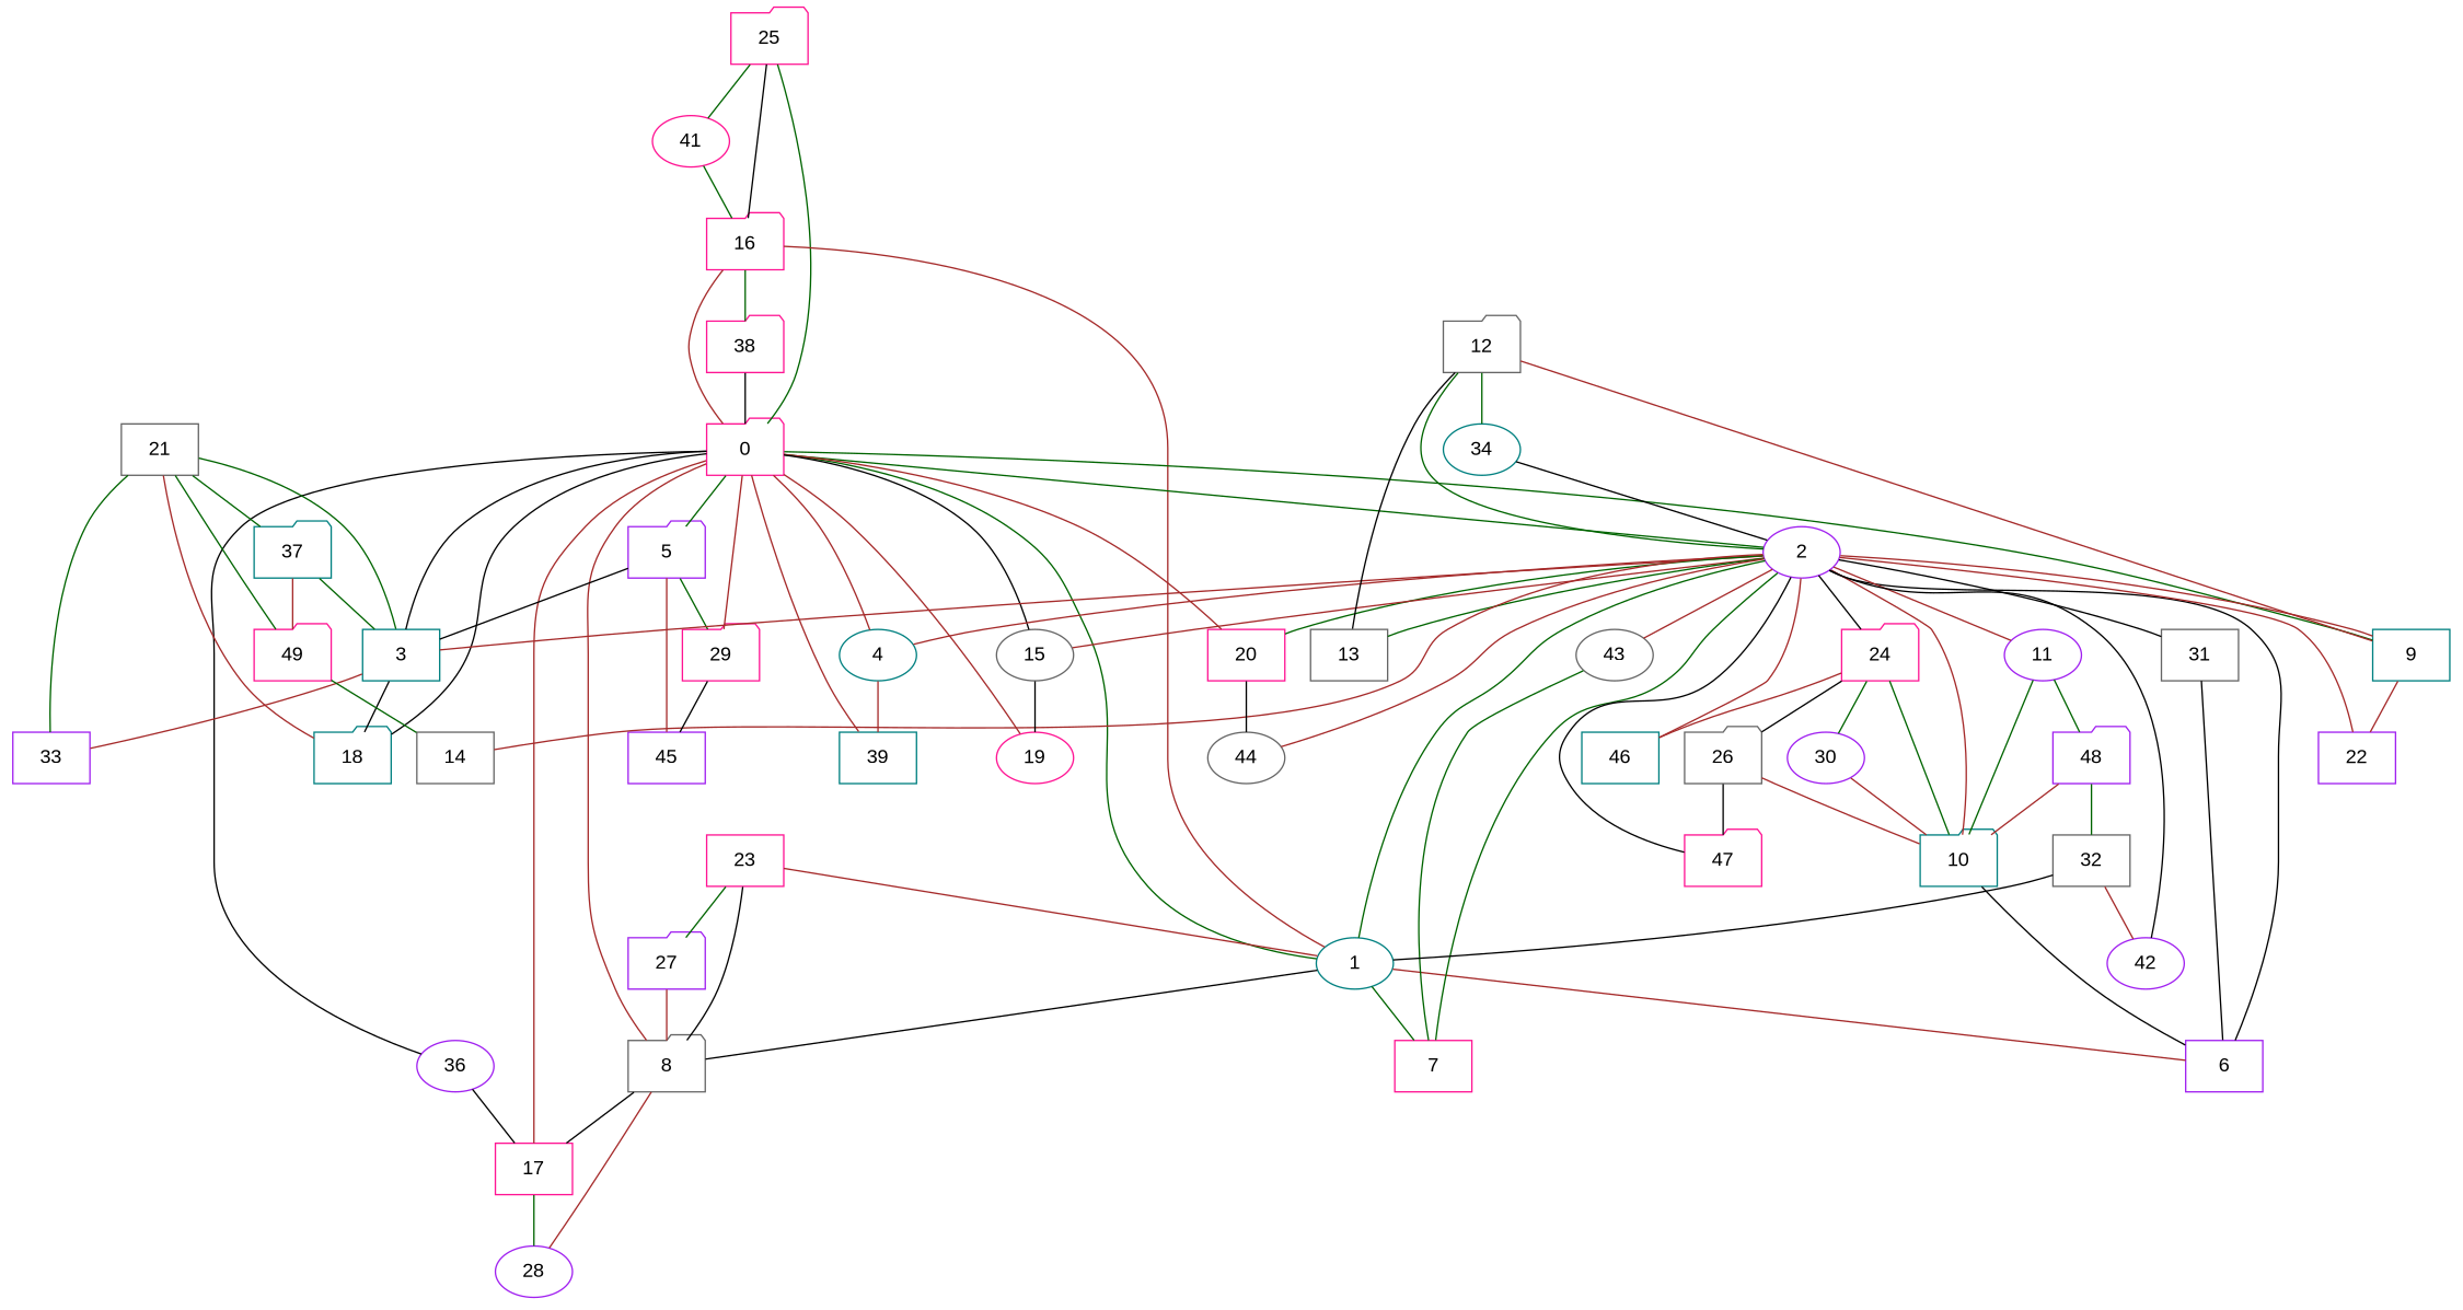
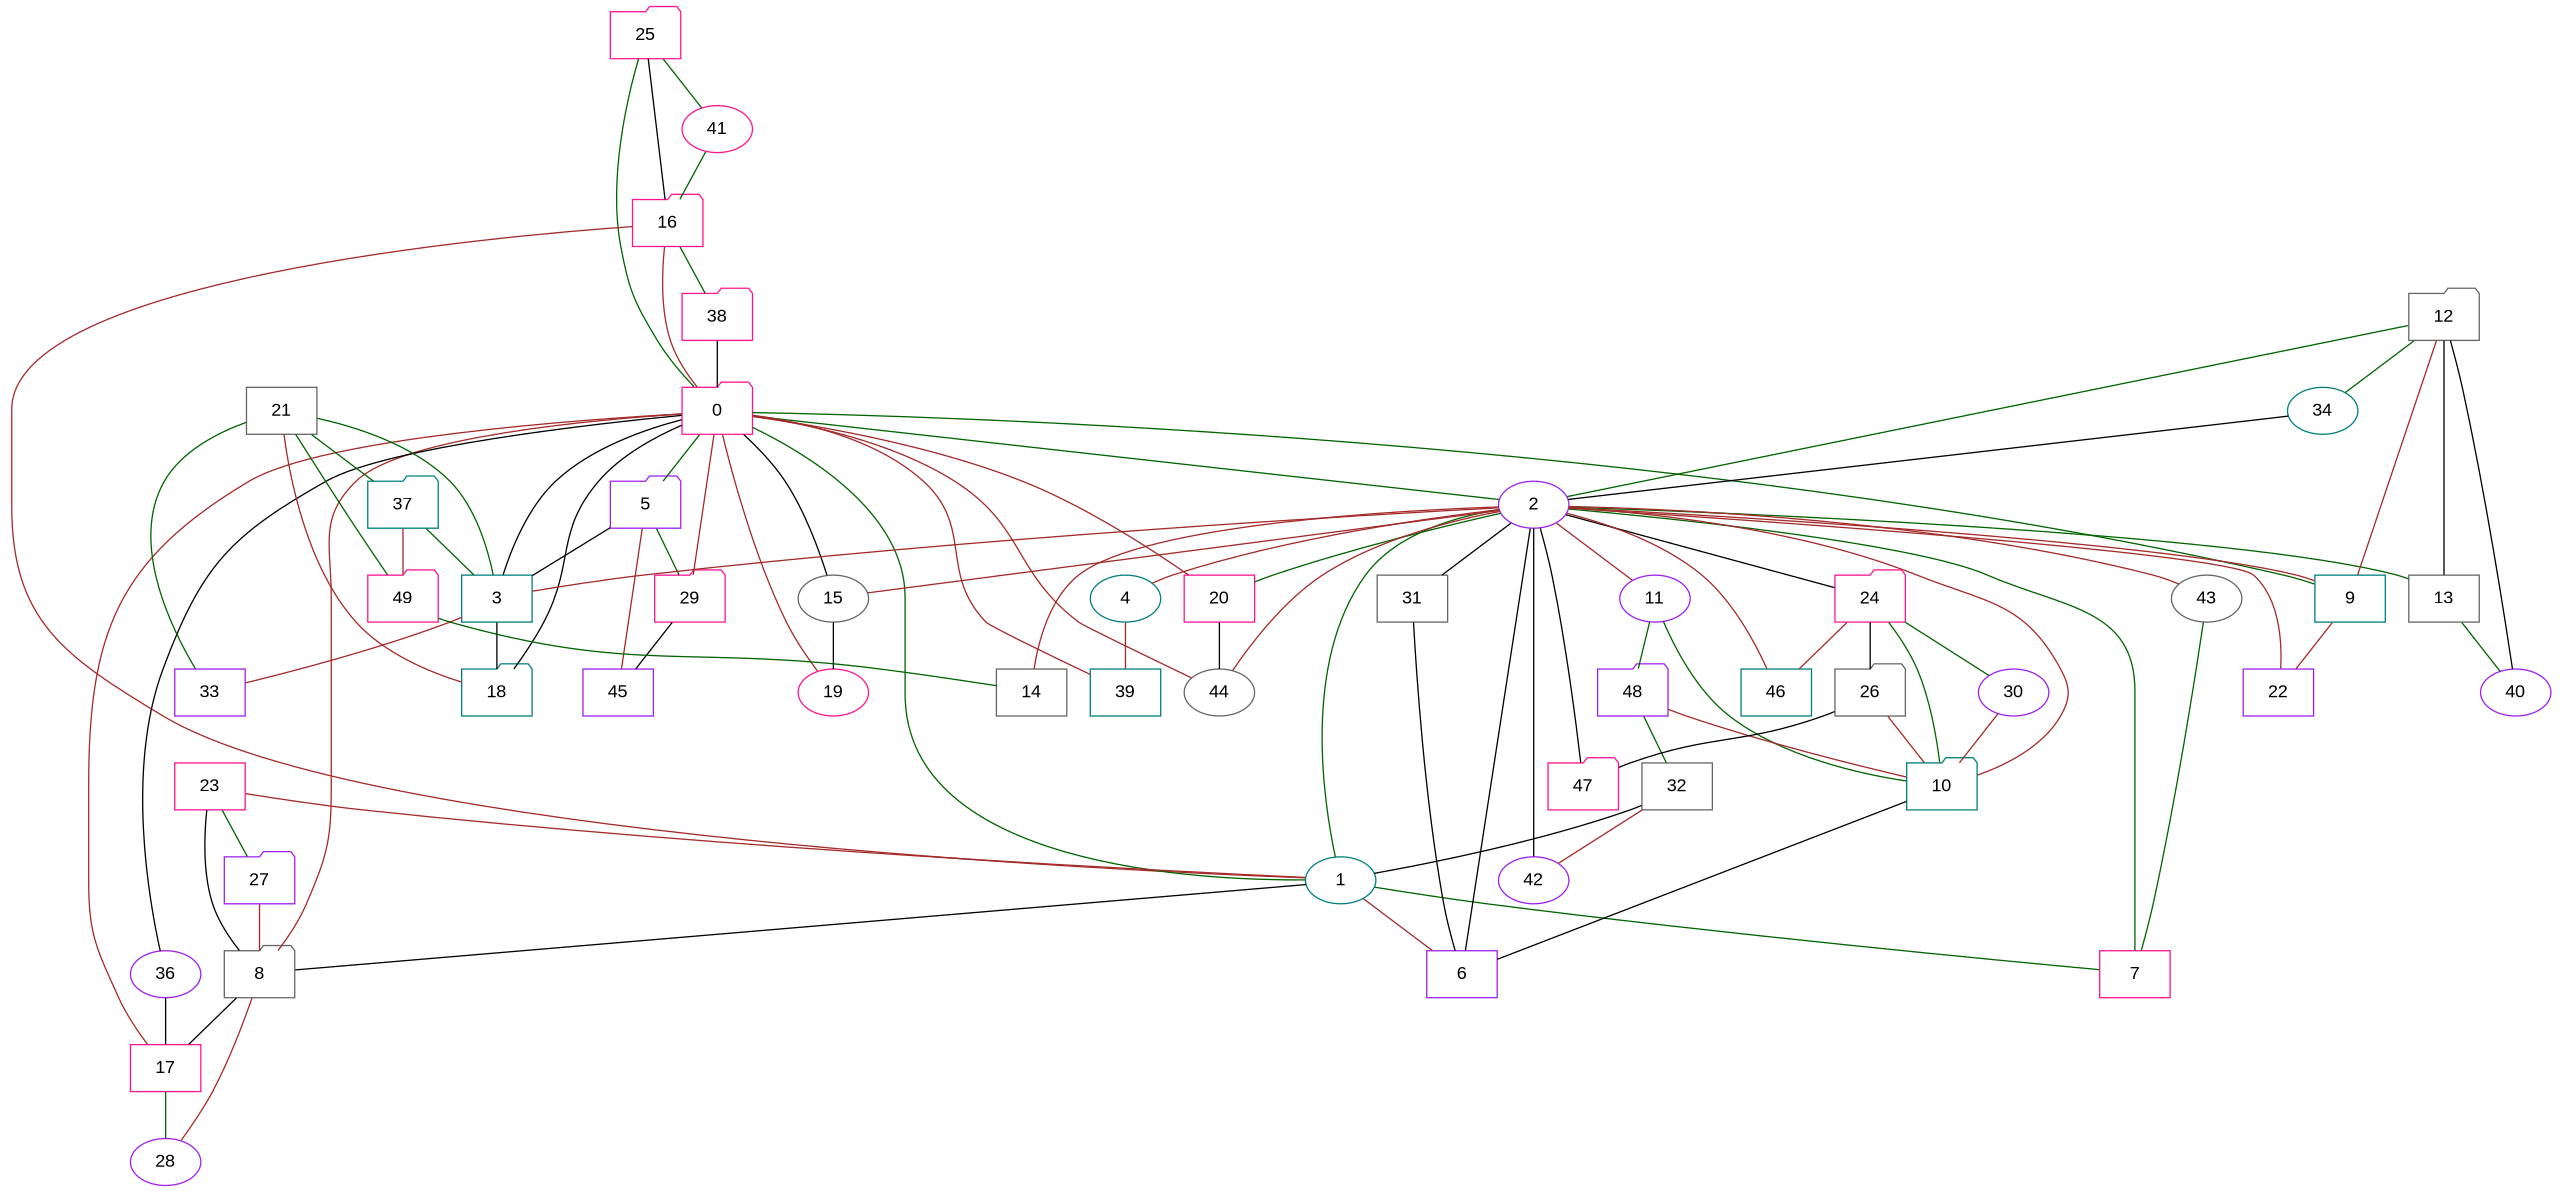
  strict graph {
    fontname="Liberation Sans"
    node [color=deeppink fontname="Liberation Sans" shape=folder]
    edge [color=brown fontname="Liberation Sans" weight=39]
    25
    41 [shape=ellipse]
    16
    0
    38
    1 [color=teal shape=ellipse]
    5 [color=purple]
    2 [color=purple shape=ellipse]
    4 [color=teal shape=ellipse]
    39 [color=teal shape=box]
    3 [color=teal shape=box]
    8 [color=gray40]
    18 [color=teal]
    9 [color=teal shape=box]
    29
    20 [shape=box]
    15 [color=gray40 shape=ellipse]
    36 [color=purple shape=ellipse]
    17 [shape=box]
    19 [shape=ellipse]
    6 [color=purple shape=box]
    7 [shape=box]
    45 [color=purple shape=box]
    13 [color=gray40 shape=box]
    11 [color=purple shape=ellipse]
    31 [color=gray40 shape=box]
    47
    24
    43 [color=gray40 shape=ellipse]
    44 [color=gray40 shape=ellipse]
    10 [color=teal]
    22 [color=purple shape=box]
    14 [color=gray40 shape=box]
    46 [color=teal shape=box]
    42 [color=purple shape=ellipse]
    33 [color=purple shape=box]
    28 [color=purple shape=ellipse]
    21 [color=gray40 shape=box]
    37 [color=teal]
    49
    12 [color=gray40]
    34 [color=teal shape=ellipse]
+   40 [color=purple shape=ellipse]
    48 [color=purple]
    26 [color=gray40]
    30 [color=purple shape=ellipse]
    32 [color=gray40 shape=box]
    23 [shape=box]
    27 [color=purple]
    25 -- 41 [color=darkgreen weight=25]
    25 -- 16 [color=black weight=29]
    25 -- 0 [color=darkgreen weight=10]
    41 -- 16 [color=darkgreen weight=23]
    16 -- 0 [weight=13]
    16 -- 38 [color=darkgreen weight=32]
    16 -- 1 [weight=16]
    0 -- 1 [color=darkgreen weight=14]
    0 -- 5 [color=darkgreen weight=46]
    0 -- 2 [color=darkgreen weight=41]
-   0 -- 4 [weight=43]
+   0 -- 44 [weight=43]
    0 -- 39 [weight=19]
    0 -- 3 [color=black weight=44]
    0 -- 8 [weight=42]
    0 -- 18 [color=black weight=23]
    0 -- 9 [color=darkgreen weight=23]
    0 -- 29 [weight=43]
    0 -- 20 [weight=28]
    0 -- 15 [color=black weight=17]
    0 -- 36 [color=black weight=14]
    0 -- 17 [weight=13]
    0 -- 19 [weight=12]
    38 -- 0 [color=black weight=46]
    1 -- 8 [color=black weight=33]
    1 -- 6 [weight=4]
    1 -- 7 [color=darkgreen weight=20]
    5 -- 3 [color=black weight=48]
    5 -- 29 [color=darkgreen weight=47]
    5 -- 45 [weight=20]
    2 -- 1 [color=darkgreen weight=13]
    2 -- 4 [weight=23]
    2 -- 3 [weight=32]
    2 -- 9 [weight=36]
    2 -- 20 [color=darkgreen weight=33]
    2 -- 15 [weight=21]
    2 -- 6 [color=black weight=45]
    2 -- 7 [color=darkgreen weight=26]
    2 -- 13 [color=darkgreen weight=7]
    2 -- 11 [weight=13]
    2 -- 31 [color=black weight=48]
    2 -- 47 [color=black weight=5]
    2 -- 24 [color=black]
    2 -- 43 [weight=36]
    2 -- 44 [weight=10]
    2 -- 10 [weight=49]
    2 -- 22 [weight=40]
    2 -- 14 [weight=50]
    2 -- 46 [weight=38]
    2 -- 42 [color=black weight=31]
    4 -- 39 [weight=21]
    3 -- 18 [color=black weight=22]
    3 -- 33 [weight=17]
    8 -- 17 [color=black weight=25]
    8 -- 28 [weight=7]
    9 -- 22 [weight=6]
    29 -- 45 [color=black weight=1]
    20 -- 44 [color=black weight=43]
    15 -- 19 [color=black weight=19]
    36 -- 17 [color=black weight=41]
    17 -- 28 [color=darkgreen weight=14]
+   13 -- 40 [color=darkgreen weight=25]
    11 -- 10 [color=darkgreen weight=2]
    11 -- 48 [color=darkgreen weight=42]
    31 -- 6 [color=black weight=7]
    24 -- 10 [color=darkgreen weight=32]
    24 -- 46 [weight=40]
    24 -- 26 [color=black]
    24 -- 30 [color=darkgreen weight=11]
    43 -- 7 [color=darkgreen weight=31]
    10 -- 6 [color=black weight=44]
    21 -- 3 [color=darkgreen weight=18]
    21 -- 18 [weight=37]
    21 -- 33 [color=darkgreen weight=35]
    21 -- 37 [color=darkgreen weight=46]
    21 -- 49 [color=darkgreen weight=11]
    37 -- 3 [color=darkgreen weight=1]
    37 -- 49 [weight=5]
    49 -- 14 [color=darkgreen weight=1]
    12 -- 2 [color=darkgreen weight=4]
    12 -- 9 [weight=6]
    12 -- 13 [color=black weight=42]
    12 -- 34 [color=darkgreen weight=46]
+   12 -- 40 [color=black]
    34 -- 2 [color=black weight=9]
    48 -- 10 [weight=1]
    48 -- 32 [color=darkgreen weight=47]
    26 -- 47 [color=black]
    26 -- 10
    30 -- 10 [weight=18]
    32 -- 1 [color=black weight=31]
    32 -- 42 [weight=10]
    23 -- 1 [weight=4]
    23 -- 8 [color=black weight=45]
    23 -- 27 [color=darkgreen weight=15]
    27 -- 8 [weight=34]
  }
